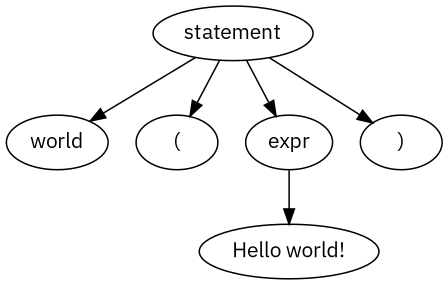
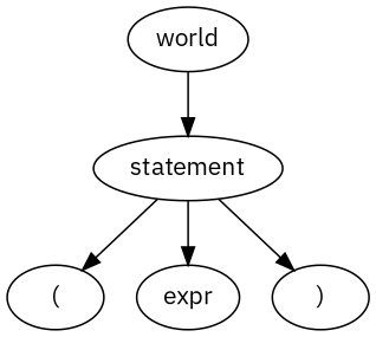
  strict digraph {
    fontname="IBM Plex Sans"
    node [fontname="IBM Plex Sans"]
    edge [fontname="IBM Plex Sans"]
    n1 [label=world]
    n2 [label=statement]
    n3 [label="("]
    n4 [label=expr]
    n5 [label=")"]
-   n6 [label="Hello world!"]
-   n2 -> n1
+   n1 -> n2
    n2 -> n3
    n2 -> n4
    n2 -> n5
-   n4 -> n6
  }
